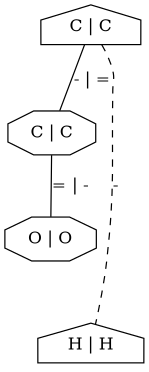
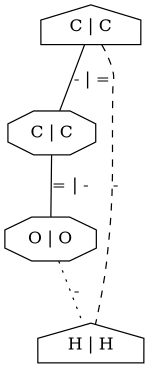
  graph {
    node [shape=house]
    n1 [label="C | C"]
    n2 [label="C | C" shape=octagon]
    n3 [label="H | H"]
    n4 [label="O | O" shape=octagon]
    n1 -- n2 [label="- | ="]
    n1 -- n3 [label="-" style=dashed]
    n2 -- n4 [label="= | -"]
+   n4 -- n3 [label="-" style=dotted]
  }
